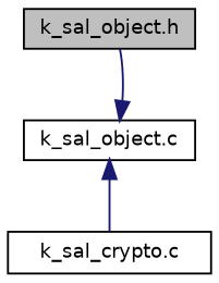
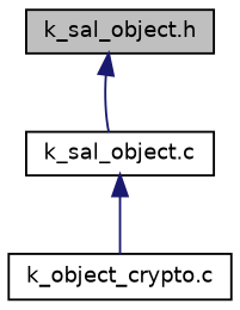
  digraph {
    node [color=black fillcolor=white fontname=Helvetica fontsize=10 shape=record style=filled]
    edge [color=midnightblue dir=back fontname=Helvetica fontsize=10 labelfontname=Helvetica labelfontsize=10 style=solid]
    n1 [fillcolor=grey75 fontcolor=black height=0.2 label="k_sal_object.h" width=0.4]
    n2 [height=0.2 label="k_sal_object.c" width=0.4]
-   n3 [height=0.2 label="k_sal_crypto.c" width=0.4]
-   n2 -> n1
+   n3 [height=0.2 label="k_object_crypto.c" width=0.4]
+   n1 -> n2
    n2 -> n3
  }
